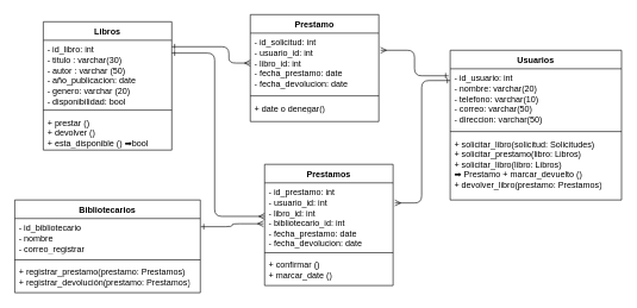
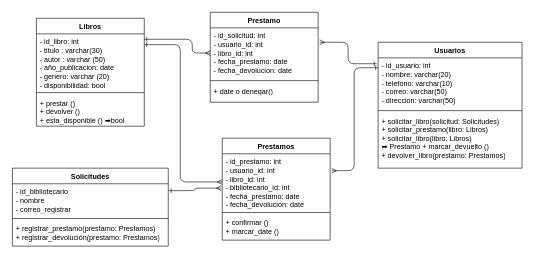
  <mxCell id="0" />
  <mxCell id="1" parent="0" />
  <mxCell id="2" style="edgeStyle=orthogonalEdgeStyle;rounded=1;orthogonalLoop=1;jettySize=auto;html=1;strokeColor=default;align=center;verticalAlign=middle;fontFamily=Helvetica;fontSize=11;fontColor=default;labelBackgroundColor=default;startArrow=ERone;startFill=0;endArrow=ERmany;endFill=0;entryX=0;entryY=0.5;entryDx=0;entryDy=0;" edge="1" parent="1" source="8" target="4"><mxGeometry relative="1" as="geometry"><mxPoint x="545.15" y="20" as="targetPoint" /><mxPoint x="650" y="209.98" as="sourcePoint" /><Array as="points"><mxPoint x="300" y="74" /><mxPoint x="300" y="303" /></Array></mxGeometry></mxCell>
  <mxCell id="3" value="Prestamos" style="swimlane;fontStyle=1;align=center;verticalAlign=top;childLayout=stackLayout;horizontal=1;startSize=26;horizontalStack=0;resizeParent=1;resizeParentMax=0;resizeLast=0;collapsible=1;marginBottom=0;whiteSpace=wrap;html=1;" vertex="1" parent="1"><mxGeometry x="370" y="230" width="180" height="170" as="geometry" /></mxCell>
  <mxCell id="4" value="- id_prestamo: int&lt;br&gt;- usuario_id: int&lt;br&gt;- libro_id: int&lt;br&gt;- bibliotecario_id: int&lt;br&gt;- fecha_prestamo: date&lt;br&gt;- fecha_devolucion: date" style="text;strokeColor=none;fillColor=none;align=left;verticalAlign=top;spacingLeft=4;spacingRight=4;overflow=hidden;rotatable=0;points=[[0,0.5],[1,0.5]];portConstraint=eastwest;whiteSpace=wrap;html=1;" vertex="1" parent="3"><mxGeometry y="26" width="180" height="94" as="geometry" /></mxCell>
  <mxCell id="5" value="" style="line;strokeWidth=1;fillColor=none;align=left;verticalAlign=middle;spacingTop=-1;spacingLeft=3;spacingRight=3;rotatable=0;labelPosition=right;points=[];portConstraint=eastwest;strokeColor=inherit;" vertex="1" parent="3"><mxGeometry y="120" width="180" height="8" as="geometry" /></mxCell>
  <mxCell id="6" value="+ confirmar ()&lt;br&gt;+ marcar_date ()" style="text;strokeColor=none;fillColor=none;align=left;verticalAlign=top;spacingLeft=4;spacingRight=4;overflow=hidden;rotatable=0;points=[[0,0.5],[1,0.5]];portConstraint=eastwest;whiteSpace=wrap;html=1;" vertex="1" parent="3"><mxGeometry y="128" width="180" height="42" as="geometry" /></mxCell>
  <mxCell id="7" value="Libros" style="swimlane;fontStyle=1;align=center;verticalAlign=top;childLayout=stackLayout;horizontal=1;startSize=26;horizontalStack=0;resizeParent=1;resizeParentMax=0;resizeLast=0;collapsible=1;marginBottom=0;whiteSpace=wrap;html=1;" vertex="1" parent="1"><mxGeometry x="60" y="30" width="180" height="180" as="geometry" /></mxCell>
  <mxCell id="8" value="- id_libro: int&lt;br&gt;- titulo : varchar(30)&lt;br&gt;- autor : varchar (50)&lt;br&gt;- año_publicacion: date&lt;br&gt;- genero: varchar (20)&lt;br&gt;- disponibilidad: bool" style="text;strokeColor=none;fillColor=none;align=left;verticalAlign=top;spacingLeft=4;spacingRight=4;overflow=hidden;rotatable=0;points=[[0,0.5],[1,0.5]];portConstraint=eastwest;whiteSpace=wrap;html=1;" vertex="1" parent="7"><mxGeometry y="26" width="180" height="94" as="geometry" /></mxCell>
  <mxCell id="9" value="" style="line;strokeWidth=1;fillColor=none;align=left;verticalAlign=middle;spacingTop=-1;spacingLeft=3;spacingRight=3;rotatable=0;labelPosition=right;points=[];portConstraint=eastwest;strokeColor=inherit;" vertex="1" parent="7"><mxGeometry y="120" width="180" height="8" as="geometry" /></mxCell>
  <mxCell id="10" value="+ prestar ()&lt;br&gt;+ devolver ()&lt;br&gt;+ esta_disponible () ➡bool" style="text;strokeColor=none;fillColor=none;align=left;verticalAlign=top;spacingLeft=4;spacingRight=4;overflow=hidden;rotatable=0;points=[[0,0.5],[1,0.5]];portConstraint=eastwest;whiteSpace=wrap;html=1;" vertex="1" parent="7"><mxGeometry y="128" width="180" height="52" as="geometry" /></mxCell>
  <mxCell id="11" value="Usuarios" style="swimlane;fontStyle=1;align=center;verticalAlign=top;childLayout=stackLayout;horizontal=1;startSize=26;horizontalStack=0;resizeParent=1;resizeParentMax=0;resizeLast=0;collapsible=1;marginBottom=0;whiteSpace=wrap;html=1;" vertex="1" parent="1"><mxGeometry x="630" y="70" width="240" height="210" as="geometry" /></mxCell>
  <mxCell id="12" value="- id_usuario: int&lt;br&gt;- nombre: varchar(20)&lt;br&gt;- telefono: varchar(10)&lt;br&gt;- correo: varchar(50)&lt;br&gt;- direccion: varchar(50)&amp;nbsp;" style="text;strokeColor=none;fillColor=none;align=left;verticalAlign=top;spacingLeft=4;spacingRight=4;overflow=hidden;rotatable=0;points=[[0,0.5],[1,0.5]];portConstraint=eastwest;whiteSpace=wrap;html=1;" vertex="1" parent="11"><mxGeometry y="26" width="240" height="84" as="geometry" /></mxCell>
  <mxCell id="13" value="" style="line;strokeWidth=1;fillColor=none;align=left;verticalAlign=middle;spacingTop=-1;spacingLeft=3;spacingRight=3;rotatable=0;labelPosition=right;points=[];portConstraint=eastwest;strokeColor=inherit;" vertex="1" parent="11"><mxGeometry y="110" width="240" height="8" as="geometry" /></mxCell>
  <mxCell id="14" value="+ solicitar_libro(solicitud: Solicitudes)&lt;br&gt;+ solicitar_prestamo(libro: Libros) &lt;br&gt;+ solicitar_libro(libro: Libros)&lt;br&gt;➡ Prestamo + marcar_devuelto ()&lt;br&gt;+ devolver_libro(prestamo: Prestamos) " style="text;strokeColor=none;fillColor=none;align=left;verticalAlign=top;spacingLeft=4;spacingRight=4;overflow=hidden;rotatable=0;points=[[0,0.5],[1,0.5]];portConstraint=eastwest;whiteSpace=wrap;html=1;" vertex="1" parent="11"><mxGeometry y="118" width="240" height="92" as="geometry" /></mxCell>
- <mxCell id="15" value="Bibliotecarios" style="swimlane;fontStyle=1;align=center;verticalAlign=top;childLayout=stackLayout;horizontal=1;startSize=26;horizontalStack=0;resizeParent=1;resizeParentMax=0;resizeLast=0;collapsible=1;marginBottom=0;whiteSpace=wrap;html=1;" vertex="1" parent="1"><mxGeometry x="20" y="280" width="260" height="130" as="geometry" /></mxCell>
+ <mxCell id="15" value="Solicitudes" style="swimlane;fontStyle=1;align=center;verticalAlign=top;childLayout=stackLayout;horizontal=1;startSize=26;horizontalStack=0;resizeParent=1;resizeParentMax=0;resizeLast=0;collapsible=1;marginBottom=0;whiteSpace=wrap;html=1;" vertex="1" parent="1"><mxGeometry x="20" y="280" width="260" height="130" as="geometry" /></mxCell>
  <mxCell id="16" value="- id_bibliotecario&lt;br&gt;- nombre&lt;br&gt;- correo_registrar" style="text;strokeColor=none;fillColor=none;align=left;verticalAlign=top;spacingLeft=4;spacingRight=4;overflow=hidden;rotatable=0;points=[[0,0.5],[1,0.5]];portConstraint=eastwest;whiteSpace=wrap;html=1;" vertex="1" parent="15"><mxGeometry y="26" width="260" height="54" as="geometry" /></mxCell>
  <mxCell id="17" value="" style="line;strokeWidth=1;fillColor=none;align=left;verticalAlign=middle;spacingTop=-1;spacingLeft=3;spacingRight=3;rotatable=0;labelPosition=right;points=[];portConstraint=eastwest;strokeColor=inherit;" vertex="1" parent="15"><mxGeometry y="80" width="260" height="8" as="geometry" /></mxCell>
  <mxCell id="18" value="+ registrar_prestamo(prestamo: Prestamos)&lt;br&gt;+ registrar_devolución(prestamo: Prestamos)" style="text;strokeColor=none;fillColor=none;align=left;verticalAlign=top;spacingLeft=4;spacingRight=4;overflow=hidden;rotatable=0;points=[[0,0.5],[1,0.5]];portConstraint=eastwest;whiteSpace=wrap;html=1;" vertex="1" parent="15"><mxGeometry y="88" width="260" height="42" as="geometry" /></mxCell>
  <mxCell id="19" style="edgeStyle=orthogonalEdgeStyle;rounded=1;orthogonalLoop=1;jettySize=auto;html=1;exitX=0;exitY=0.196;exitDx=0;exitDy=0;strokeColor=default;align=center;verticalAlign=middle;fontFamily=Helvetica;fontSize=11;fontColor=default;labelBackgroundColor=default;startArrow=ERone;startFill=0;endArrow=ERmany;endFill=0;exitPerimeter=0;entryX=1.014;entryY=0.3;entryDx=0;entryDy=0;entryPerimeter=0;" edge="1" parent="1" source="12" target="4"><mxGeometry relative="1" as="geometry"><mxPoint x="350" y="108" as="targetPoint" /><mxPoint x="419" y="95" as="sourcePoint" /></mxGeometry></mxCell>
  <mxCell id="20" style="edgeStyle=orthogonalEdgeStyle;rounded=1;orthogonalLoop=1;jettySize=auto;html=1;exitX=1.003;exitY=0.213;exitDx=0;exitDy=0;strokeColor=default;align=center;verticalAlign=middle;fontFamily=Helvetica;fontSize=11;fontColor=default;labelBackgroundColor=default;startArrow=ERone;startFill=0;endArrow=ERmany;endFill=0;exitPerimeter=0;entryX=-0.009;entryY=0.61;entryDx=0;entryDy=0;entryPerimeter=0;" edge="1" parent="1" source="16" target="4"><mxGeometry relative="1" as="geometry"><mxPoint x="370" y="243.34" as="targetPoint" /><mxPoint x="294.1" y="340" as="sourcePoint" /></mxGeometry></mxCell>
  <mxCell id="21" value="Prestamo" style="swimlane;fontStyle=1;align=center;verticalAlign=top;childLayout=stackLayout;horizontal=1;startSize=26;horizontalStack=0;resizeParent=1;resizeParentMax=0;resizeLast=0;collapsible=1;marginBottom=0;whiteSpace=wrap;html=1;" vertex="1" parent="1"><mxGeometry x="350" y="20" width="180" height="150" as="geometry" /></mxCell>
  <mxCell id="22" value="- id_solicitud: int&lt;br&gt;- usuario_id: int&lt;br&gt;- libro_id: int&lt;br&gt;- fecha_prestamo: date&lt;br&gt;- fecha_devolucion: date" style="text;strokeColor=none;fillColor=none;align=left;verticalAlign=top;spacingLeft=4;spacingRight=4;overflow=hidden;rotatable=0;points=[[0,0.5],[1,0.5]];portConstraint=eastwest;whiteSpace=wrap;html=1;" vertex="1" parent="21"><mxGeometry y="26" width="180" height="84" as="geometry" /></mxCell>
  <mxCell id="23" value="" style="line;strokeWidth=1;fillColor=none;align=left;verticalAlign=middle;spacingTop=-1;spacingLeft=3;spacingRight=3;rotatable=0;labelPosition=right;points=[];portConstraint=eastwest;strokeColor=inherit;" vertex="1" parent="21"><mxGeometry y="110" width="180" height="8" as="geometry" /></mxCell>
  <mxCell id="24" value="+ date o denegar()" style="text;strokeColor=none;fillColor=none;align=left;verticalAlign=top;spacingLeft=4;spacingRight=4;overflow=hidden;rotatable=0;points=[[0,0.5],[1,0.5]];portConstraint=eastwest;whiteSpace=wrap;html=1;" vertex="1" parent="21"><mxGeometry y="118" width="180" height="32" as="geometry" /></mxCell>
  <mxCell id="25" style="edgeStyle=orthogonalEdgeStyle;rounded=1;orthogonalLoop=1;jettySize=auto;html=1;exitX=-0.01;exitY=0.117;exitDx=0;exitDy=0;entryX=1.014;entryY=0.286;entryDx=0;entryDy=0;entryPerimeter=0;exitPerimeter=0;strokeColor=default;align=center;verticalAlign=middle;fontFamily=Helvetica;fontSize=11;fontColor=default;labelBackgroundColor=default;startArrow=ERone;startFill=0;endArrow=ERmany;endFill=0;" edge="1" parent="1" source="12" target="22"><mxGeometry relative="1" as="geometry" /></mxCell>
  <mxCell id="26" style="edgeStyle=orthogonalEdgeStyle;rounded=1;orthogonalLoop=1;jettySize=auto;html=1;exitX=1;exitY=0.096;exitDx=0;exitDy=0;entryX=0;entryY=0.5;entryDx=0;entryDy=0;strokeColor=default;align=center;verticalAlign=middle;fontFamily=Helvetica;fontSize=11;fontColor=default;labelBackgroundColor=default;startArrow=ERone;startFill=0;endArrow=ERmany;endFill=0;exitPerimeter=0;" edge="1" parent="1" source="8" target="22"><mxGeometry relative="1" as="geometry"><Array as="points"><mxPoint x="320" y="65" /><mxPoint x="320" y="88" /></Array></mxGeometry></mxCell>
